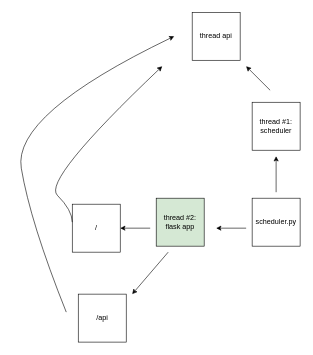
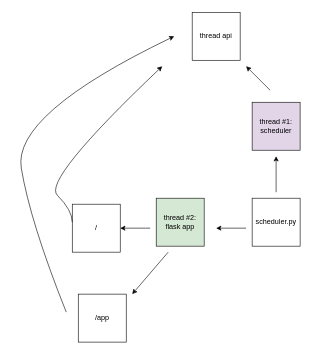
  <mxCell id="0" />
  <mxCell id="1" parent="0" />
  <mxCell id="2" value="scheduler.py" style="whiteSpace=wrap;html=1;aspect=fixed;" parent="1" vertex="1"><mxGeometry x="420" y="330" width="80" height="80" as="geometry" /></mxCell>
  <mxCell id="3" value="thread #2: flask app" style="whiteSpace=wrap;html=1;aspect=fixed;fillColor=#d5e8d4;" parent="1" vertex="1"><mxGeometry x="260" y="330" width="80" height="80" as="geometry" /></mxCell>
- <mxCell id="4" value="thread #1: scheduler" style="whiteSpace=wrap;html=1;aspect=fixed;" parent="1" vertex="1"><mxGeometry x="420" y="170" width="80" height="80" as="geometry" /></mxCell>
- <mxCell id="5" value="/api" style="whiteSpace=wrap;html=1;aspect=fixed;" parent="1" vertex="1"><mxGeometry x="130" y="490" width="80" height="80" as="geometry" /></mxCell>
+ <mxCell id="4" value="thread #1: scheduler" style="whiteSpace=wrap;html=1;aspect=fixed;fillColor=#e1d5e7;" parent="1" vertex="1"><mxGeometry x="420" y="170" width="80" height="80" as="geometry" /></mxCell>
+ <mxCell id="5" value="/app" style="whiteSpace=wrap;html=1;aspect=fixed;" parent="1" vertex="1"><mxGeometry x="130" y="490" width="80" height="80" as="geometry" /></mxCell>
  <mxCell id="6" value="/" style="whiteSpace=wrap;html=1;aspect=fixed;" parent="1" vertex="1"><mxGeometry x="120" y="340" width="80" height="80" as="geometry" /></mxCell>
  <mxCell id="7" value="thread api" style="whiteSpace=wrap;html=1;aspect=fixed;" parent="1" vertex="1"><mxGeometry x="320" y="20" width="80" height="80" as="geometry" /></mxCell>
  <mxCell id="8" value="" style="endArrow=classic;html=1;rounded=0;" parent="1" edge="1"><mxGeometry width="50" height="50" relative="1" as="geometry"><mxPoint x="460" y="320" as="sourcePoint" /><mxPoint x="460" y="260" as="targetPoint" /></mxGeometry></mxCell>
  <mxCell id="9" value="" style="endArrow=classic;html=1;rounded=0;" parent="1" edge="1"><mxGeometry width="50" height="50" relative="1" as="geometry"><mxPoint x="410" y="380" as="sourcePoint" /><mxPoint x="360" y="380" as="targetPoint" /></mxGeometry></mxCell>
  <mxCell id="10" value="" style="endArrow=classic;html=1;rounded=0;" parent="1" edge="1"><mxGeometry width="50" height="50" relative="1" as="geometry"><mxPoint x="250" y="380" as="sourcePoint" /><mxPoint x="200" y="380" as="targetPoint" /></mxGeometry></mxCell>
  <mxCell id="11" value="" style="endArrow=classic;html=1;rounded=0;" parent="1" edge="1"><mxGeometry width="50" height="50" relative="1" as="geometry"><mxPoint x="450" y="150" as="sourcePoint" /><mxPoint x="410" y="110" as="targetPoint" /></mxGeometry></mxCell>
  <mxCell id="12" value="" style="endArrow=classic;html=1;rounded=0;" parent="1" edge="1"><mxGeometry width="50" height="50" relative="1" as="geometry"><mxPoint x="280" y="420" as="sourcePoint" /><mxPoint x="220" y="490" as="targetPoint" /></mxGeometry></mxCell>
  <mxCell id="13" value="" style="curved=1;endArrow=classic;html=1;rounded=0;" parent="1" edge="1"><mxGeometry width="50" height="50" relative="1" as="geometry"><mxPoint x="120" y="370" as="sourcePoint" /><mxPoint x="270" y="110" as="targetPoint" /><Array as="points"><mxPoint x="120" y="350" /><mxPoint x="70" y="300" /></Array></mxGeometry></mxCell>
  <mxCell id="14" value="" style="curved=1;endArrow=classic;html=1;rounded=0;" parent="1" edge="1"><mxGeometry width="50" height="50" relative="1" as="geometry"><mxPoint x="110" y="520" as="sourcePoint" /><mxPoint x="290" y="60" as="targetPoint" /><Array as="points"><mxPoint x="50" y="370" /><mxPoint x="20" y="190" /></Array></mxGeometry></mxCell>
